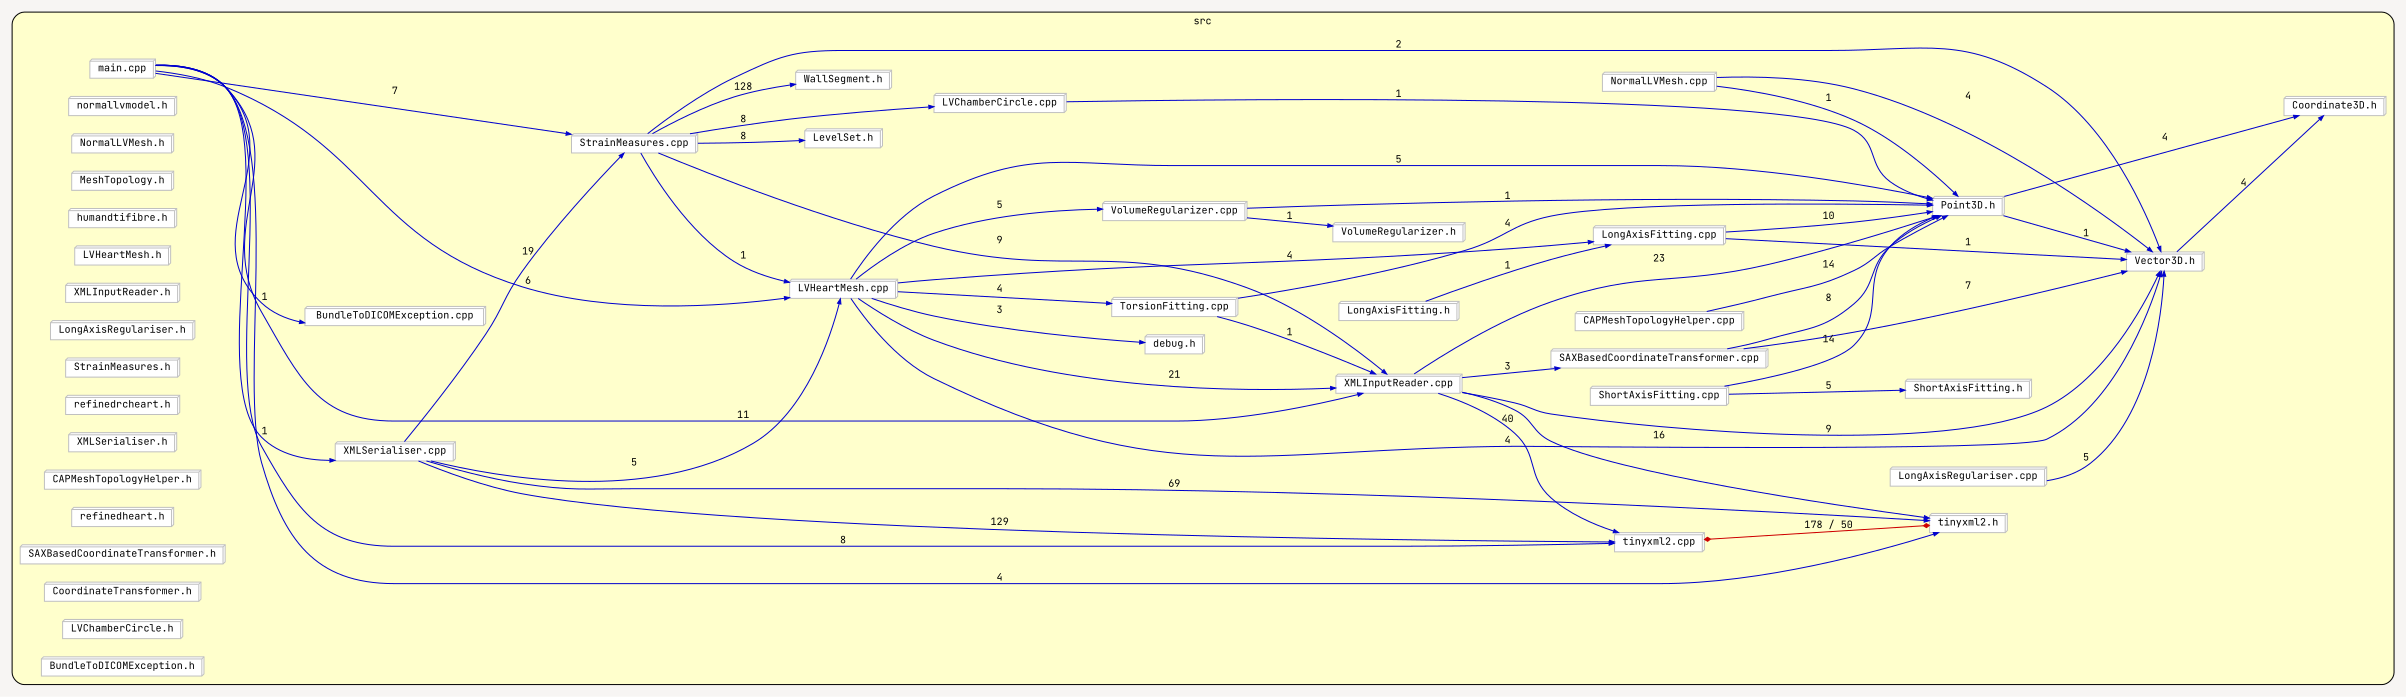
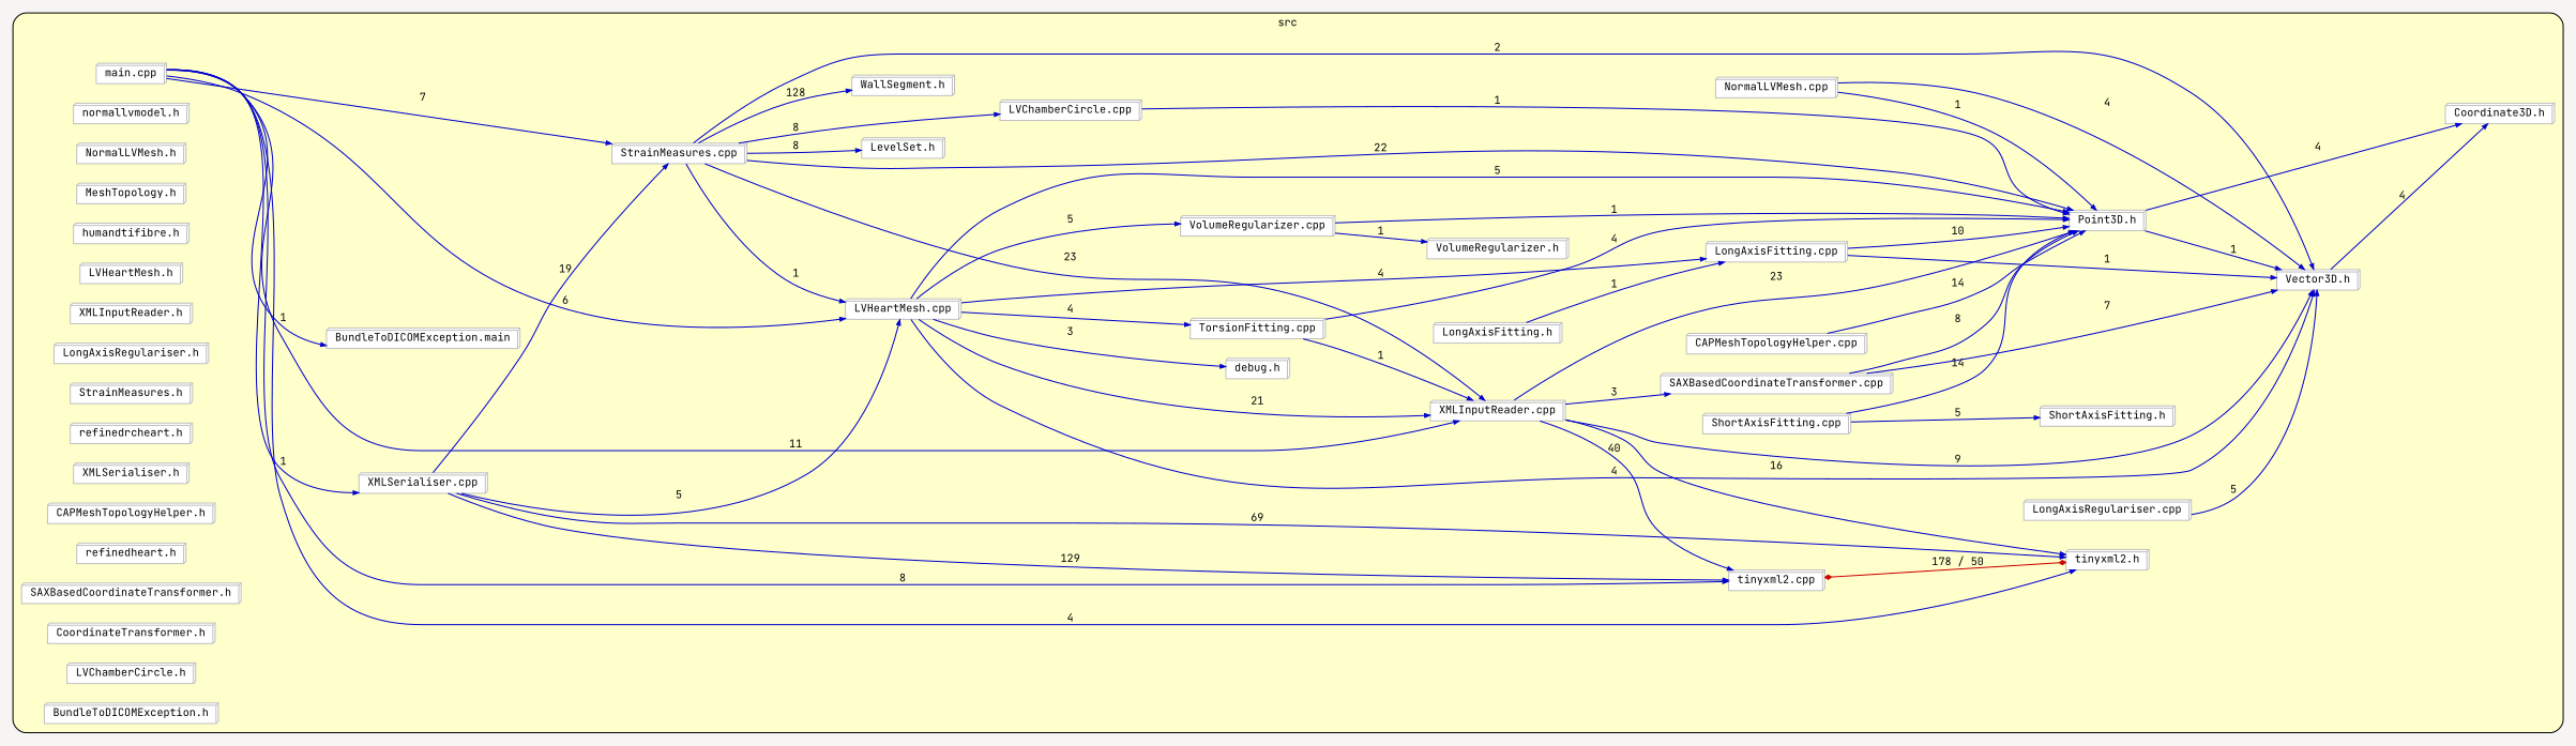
  digraph {
    bgcolor="#F7F5F3"
    compound=true
    fillcolor="#FFFFCC"
    fontname="JetBrains Mono"
    fontsize=10
    pack=true
    packmode=clust
    rankdir=LR
    ranksep=1.0
    style="rounded,filled"
    node [color=grey compound=true fillcolor=white fixedsize=false fontname="JetBrains Mono" fontsize=10 node_initialized=no shape=box3d style=filled]
    edge [arrowhead=normal arrowsize=0.5 arrowtail=none color=blue3 compound=true dir=forward fontcolor=black fontname="JetBrains Mono" fontsize=10]
    __N2 [fixedsize=true height=0.01 shape=none style="invis,none" width=0.347222]
    n2 [height=0.0 label="tinyxml2.cpp" width=0.0]
    n3 [height=0.0 label="tinyxml2.h" width=0.0]
    n4 [height=0.0 label="LVHeartMesh.cpp" width=0.0]
    n5 [height=0.0 label="VolumeRegularizer.cpp" width=0.0]
    n6 [height=0.0 label="TorsionFitting.cpp" width=0.0]
    n7 [height=0.0 label="LongAxisFitting.cpp" width=0.0]
    n8 [height=0.0 label="debug.h" width=0.0]
    n9 [height=0.0 label="Vector3D.h" width=0.0]
    n10 [height=0.0 label="Point3D.h" width=0.0]
    n11 [height=0.0 label="XMLInputReader.cpp" width=0.0]
    n12 [height=0.0 label="VolumeRegularizer.h" width=0.0]
    n13 [height=0.0 label="Coordinate3D.h" width=0.0]
    n14 [height=0.0 label="SAXBasedCoordinateTransformer.cpp" width=0.0]
    n15 [height=0.0 label="NormalLVMesh.cpp" width=0.0]
    n16 [height=0.0 label="main.cpp" width=0.0]
-   n17 [height=0.0 label="BundleToDICOMException.cpp" width=0.0]
+   n17 [height=0.0 label="BundleToDICOMException.main" width=0.0]
    n18 [height=0.0 label="StrainMeasures.cpp" width=0.0]
    n19 [height=0.0 label="XMLSerialiser.cpp" width=0.0]
    n20 [height=0.0 label="LevelSet.h" width=0.0]
    n21 [height=0.0 label="LVChamberCircle.cpp" width=0.0]
    n22 [height=0.0 label="WallSegment.h" width=0.0]
    n23 [height=0.0 label="LongAxisFitting.h" width=0.0]
    n24 [height=0.0 label="CAPMeshTopologyHelper.cpp" width=0.0]
    n25 [height=0.0 label="LongAxisRegulariser.cpp" width=0.0]
    n26 [height=0.0 label="ShortAxisFitting.cpp" width=0.0]
    n27 [height=0.0 label="ShortAxisFitting.h" width=0.0]
    n28 [height=0.0 label="normallvmodel.h" width=0.0]
    n29 [height=0.0 label="NormalLVMesh.h" width=0.0]
    n30 [height=0.0 label="MeshTopology.h" width=0.0]
    n31 [height=0.0 label="humandtifibre.h" width=0.0]
    n32 [height=0.0 label="LVHeartMesh.h" width=0.0]
    n33 [height=0.0 label="XMLInputReader.h" width=0.0]
    n34 [height=0.0 label="LongAxisRegulariser.h" width=0.0]
    n35 [height=0.0 label="StrainMeasures.h" width=0.0]
    n36 [height=0.0 label="refinedrcheart.h" width=0.0]
    n37 [height=0.0 label="XMLSerialiser.h" width=0.0]
    n38 [height=0.0 label="CAPMeshTopologyHelper.h" width=0.0]
    n39 [height=0.0 label="refinedheart.h" width=0.0]
    n40 [height=0.0 label="SAXBasedCoordinateTransformer.h" width=0.0]
    n41 [height=0.0 label="CoordinateTransformer.h" width=0.0]
    n42 [height=0.0 label="LVChamberCircle.h" width=0.0]
    n43 [height=0.0 label="BundleToDICOMException.h" width=0.0]
    subgraph cluster_1 {
      label=src
      __N2
      n2
      n3
      n4
      n5
      n6
      n7
      n8
      n9
      n10
      n11
      n12
      n13
      n14
      n15
      n16
      n17
      n18
      n19
      n20
      n21
      n22
      n23
      n24
      n25
      n26
      n27
      n28
      n29
      n30
      n31
      n32
      n33
      n34
      n35
      n36
      n37
      n38
      n39
      n40
      n41
      n42
      n43
    }
    n2 -> n3 [arrowhead=diamond arrowtail=diamond color=red3 dir=both label="178 / 50"]
    n4 -> n5 [label=5]
    n4 -> n6 [label=4]
    n4 -> n7 [label=4]
    n4 -> n8 [label=3]
    n4 -> n9 [label=4]
    n4 -> n10 [label=5]
    n4 -> n11 [label=21]
    n5 -> n10 [label=1]
    n5 -> n12 [label=1]
    n6 -> n10 [label=4]
    n6 -> n11 [label=1]
    n7 -> n9 [label=1]
    n7 -> n10 [label=10]
    n9 -> n13 [label=4]
    n10 -> n9 [label=1]
    n10 -> n13 [label=4]
    n11 -> n2 [label=40]
    n11 -> n3 [label=16]
    n11 -> n9 [label=9]
    n11 -> n10 [label=23]
    n11 -> n14 [label=3]
    n14 -> n9 [label=7]
    n14 -> n10 [label=8]
    n15 -> n9 [label=4]
    n15 -> n10 [label=1]
    n16 -> n2 [label=8]
    n16 -> n3 [label=4]
    n16 -> n4 [label=6]
    n16 -> n11 [label=11]
    n16 -> n17 [label=1]
    n16 -> n18 [label=7]
    n16 -> n19 [label=1]
    n18 -> n4 [label=1]
    n18 -> n9 [label=2]
-   n18 -> n11 [label=9]
+   n18 -> n10 [label=22]
+   n18 -> n11 [label=23]
    n18 -> n20 [label=8]
    n18 -> n21 [label=8]
    n18 -> n22 [label=128]
    n19 -> n2 [label=129]
    n19 -> n3 [label=69]
    n19 -> n4 [label=5]
    n19 -> n18 [label=19]
    n21 -> n10 [label=1]
    n23 -> n7 [label=1]
    n24 -> n10 [label=14]
    n25 -> n9 [label=5]
    n26 -> n10 [label=14]
    n26 -> n27 [label=5]
  }
